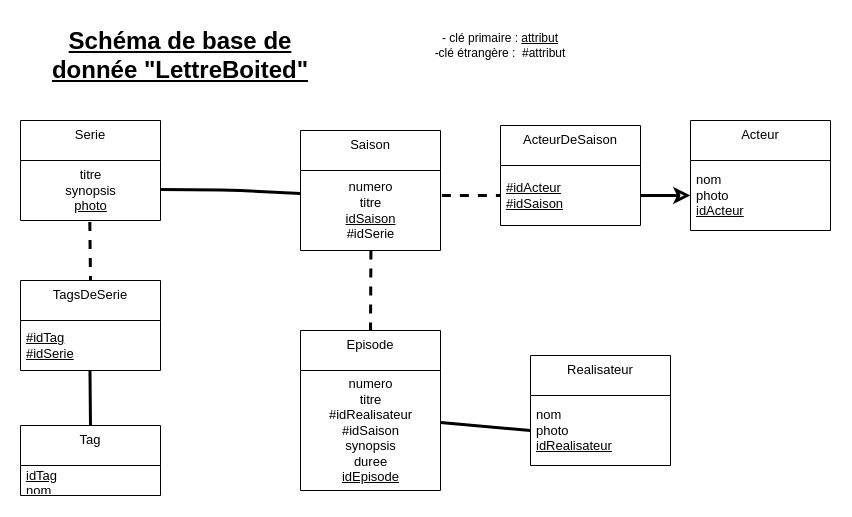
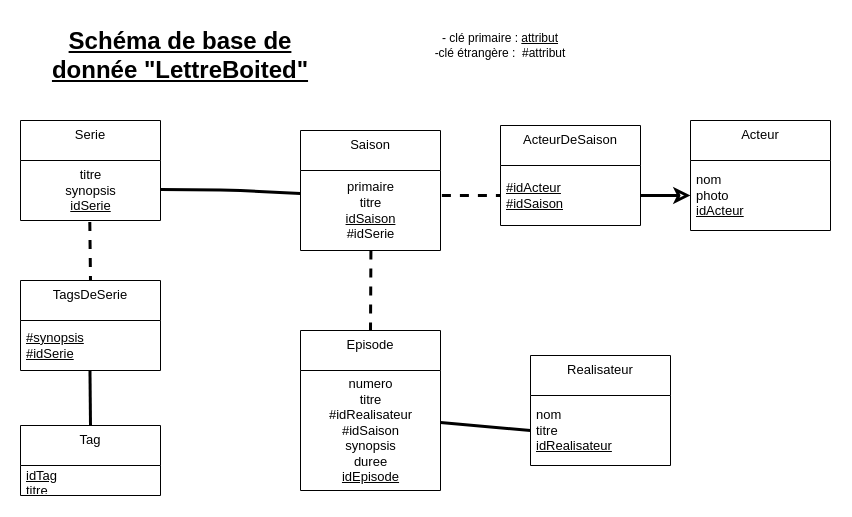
  <mxCell id="0" />
  <mxCell id="1" parent="0" />
  <mxCell id="2" value="Serie" style="swimlane;fontStyle=0;align=center;verticalAlign=top;childLayout=stackLayout;horizontal=1;startSize=40;horizontalStack=0;resizeParent=1;resizeParentMax=0;resizeLast=0;collapsible=0;marginBottom=0;html=1;whiteSpace=wrap;fontSize=13;" parent="1" vertex="1"><mxGeometry x="20" y="120" width="140" height="100" as="geometry" /></mxCell>
- <mxCell id="3" value="titre&lt;div&gt;&lt;font color=&quot;#000000&quot;&gt;synopsis&lt;/font&gt;&lt;/div&gt;&lt;div&gt;&lt;div&gt;&lt;div&gt;&lt;span style=&quot;background-color: transparent;&quot;&gt;&lt;u&gt;photo&lt;/u&gt;&lt;/span&gt;&lt;/div&gt;&lt;/div&gt;&lt;/div&gt;" style="text;html=1;align=center;verticalAlign=middle;resizable=0;points=[];autosize=1;strokeColor=none;fillColor=none;fontSize=13;" parent="2" vertex="1"><mxGeometry y="40" width="140" height="60" as="geometry" /></mxCell>
+ <mxCell id="3" value="titre&lt;div&gt;&lt;font color=&quot;#000000&quot;&gt;synopsis&lt;/font&gt;&lt;/div&gt;&lt;div&gt;&lt;div&gt;&lt;div&gt;&lt;span style=&quot;background-color: transparent;&quot;&gt;&lt;u&gt;idSerie&lt;/u&gt;&lt;/span&gt;&lt;/div&gt;&lt;/div&gt;&lt;/div&gt;" style="text;html=1;align=center;verticalAlign=middle;resizable=0;points=[];autosize=1;strokeColor=none;fillColor=none;fontSize=13;" parent="2" vertex="1"><mxGeometry y="40" width="140" height="60" as="geometry" /></mxCell>
  <mxCell id="4" value="Saison" style="swimlane;fontStyle=0;align=center;verticalAlign=top;childLayout=stackLayout;horizontal=1;startSize=40;horizontalStack=0;resizeParent=1;resizeParentMax=0;resizeLast=0;collapsible=0;marginBottom=0;html=1;whiteSpace=wrap;fontSize=13;" parent="1" vertex="1"><mxGeometry x="300" y="130" width="140" height="120" as="geometry" /></mxCell>
- <mxCell id="5" value="&lt;div&gt;numero&lt;/div&gt;&lt;div&gt;titre&lt;/div&gt;&lt;div&gt;&lt;u&gt;idSaison&lt;/u&gt;&lt;/div&gt;&lt;div&gt;#idSerie&lt;/div&gt;" style="text;html=1;align=center;verticalAlign=middle;resizable=0;points=[];autosize=1;strokeColor=none;fillColor=none;fontSize=13;" parent="4" vertex="1"><mxGeometry y="40" width="140" height="80" as="geometry" /></mxCell>
+ <mxCell id="5" value="&lt;div&gt;primaire&lt;/div&gt;&lt;div&gt;titre&lt;/div&gt;&lt;div&gt;&lt;u&gt;idSaison&lt;/u&gt;&lt;/div&gt;&lt;div&gt;#idSerie&lt;/div&gt;" style="text;html=1;align=center;verticalAlign=middle;resizable=0;points=[];autosize=1;strokeColor=none;fillColor=none;fontSize=13;" parent="4" vertex="1"><mxGeometry y="40" width="140" height="80" as="geometry" /></mxCell>
  <mxCell id="6" value="Episode" style="swimlane;fontStyle=0;align=center;verticalAlign=top;childLayout=stackLayout;horizontal=1;startSize=40;horizontalStack=0;resizeParent=1;resizeParentMax=0;resizeLast=0;collapsible=0;marginBottom=0;html=1;whiteSpace=wrap;fontSize=13;" parent="1" vertex="1"><mxGeometry x="300" y="330" width="140" height="160" as="geometry" /></mxCell>
  <mxCell id="7" value="&lt;div&gt;numero&lt;/div&gt;titre&lt;div&gt;&lt;span style=&quot;background-color: transparent;&quot;&gt;#idRealisateur&lt;/span&gt;&lt;/div&gt;&lt;div&gt;&lt;span style=&quot;background-color: transparent;&quot;&gt;#idSaison&lt;/span&gt;&lt;/div&gt;&lt;div&gt;&lt;span style=&quot;background-color: transparent;&quot;&gt;synopsis&lt;/span&gt;&lt;/div&gt;&lt;div&gt;duree&lt;/div&gt;&lt;div&gt;&lt;u&gt;idEpisode&lt;/u&gt;&lt;/div&gt;" style="text;html=1;align=center;verticalAlign=middle;resizable=0;points=[];autosize=1;strokeColor=none;fillColor=none;fontSize=13;" parent="6" vertex="1"><mxGeometry y="40" width="140" height="120" as="geometry" /></mxCell>
  <mxCell id="8" value="Acteur" style="swimlane;fontStyle=0;align=center;verticalAlign=top;childLayout=stackLayout;horizontal=1;startSize=40;horizontalStack=0;resizeParent=1;resizeParentMax=0;resizeLast=0;collapsible=0;marginBottom=0;html=1;whiteSpace=wrap;fontSize=13;" parent="1" vertex="1"><mxGeometry x="690" y="120" width="140" height="110" as="geometry" /></mxCell>
  <mxCell id="9" value="nom&lt;div&gt;photo&lt;/div&gt;&lt;div&gt;&lt;u style=&quot;background-color: transparent;&quot;&gt;idActeur&lt;/u&gt;&lt;/div&gt;" style="text;html=1;strokeColor=none;fillColor=none;align=left;verticalAlign=middle;spacingLeft=4;spacingRight=4;overflow=hidden;rotatable=0;points=[[0,0.5],[1,0.5]];portConstraint=eastwest;whiteSpace=wrap;fontSize=13;" parent="8" vertex="1"><mxGeometry y="40" width="140" height="70" as="geometry" /></mxCell>
  <mxCell id="10" value="Realisateur" style="swimlane;fontStyle=0;align=center;verticalAlign=top;childLayout=stackLayout;horizontal=1;startSize=40;horizontalStack=0;resizeParent=1;resizeParentMax=0;resizeLast=0;collapsible=0;marginBottom=0;html=1;whiteSpace=wrap;fontSize=13;" parent="1" vertex="1"><mxGeometry x="530" y="355" width="140" height="110" as="geometry" /></mxCell>
- <mxCell id="11" value="nom&lt;div&gt;photo&lt;/div&gt;&lt;div&gt;&lt;u&gt;idRealisateur&lt;/u&gt;&lt;/div&gt;" style="text;html=1;strokeColor=none;fillColor=none;align=left;verticalAlign=middle;spacingLeft=4;spacingRight=4;overflow=hidden;rotatable=0;points=[[0,0.5],[1,0.5]];portConstraint=eastwest;whiteSpace=wrap;fontSize=13;" parent="10" vertex="1"><mxGeometry y="40" width="140" height="70" as="geometry" /></mxCell>
+ <mxCell id="11" value="nom&lt;div&gt;titre&lt;/div&gt;&lt;div&gt;&lt;u&gt;idRealisateur&lt;/u&gt;&lt;/div&gt;" style="text;html=1;strokeColor=none;fillColor=none;align=left;verticalAlign=middle;spacingLeft=4;spacingRight=4;overflow=hidden;rotatable=0;points=[[0,0.5],[1,0.5]];portConstraint=eastwest;whiteSpace=wrap;fontSize=13;" parent="10" vertex="1"><mxGeometry y="40" width="140" height="70" as="geometry" /></mxCell>
  <mxCell id="12" value="Tag" style="swimlane;fontStyle=0;align=center;verticalAlign=top;childLayout=stackLayout;horizontal=1;startSize=40;horizontalStack=0;resizeParent=1;resizeParentMax=0;resizeLast=0;collapsible=0;marginBottom=0;html=1;whiteSpace=wrap;fontSize=13;" parent="1" vertex="1"><mxGeometry x="20" y="425" width="140" height="70" as="geometry" /></mxCell>
- <mxCell id="13" value="&lt;u&gt;idTag&lt;/u&gt;&lt;div&gt;nom&lt;/div&gt;" style="text;html=1;strokeColor=none;fillColor=none;align=left;verticalAlign=middle;spacingLeft=4;spacingRight=4;overflow=hidden;rotatable=0;points=[[0,0.5],[1,0.5]];portConstraint=eastwest;whiteSpace=wrap;fontSize=13;" parent="12" vertex="1"><mxGeometry y="40" width="140" height="30" as="geometry" /></mxCell>
+ <mxCell id="13" value="&lt;u&gt;idTag&lt;/u&gt;&lt;div&gt;titre&lt;/div&gt;" style="text;html=1;strokeColor=none;fillColor=none;align=left;verticalAlign=middle;spacingLeft=4;spacingRight=4;overflow=hidden;rotatable=0;points=[[0,0.5],[1,0.5]];portConstraint=eastwest;whiteSpace=wrap;fontSize=13;" parent="12" vertex="1"><mxGeometry y="40" width="140" height="30" as="geometry" /></mxCell>
  <mxCell id="14" value="TagsDeSerie" style="swimlane;fontStyle=0;align=center;verticalAlign=top;childLayout=stackLayout;horizontal=1;startSize=40;horizontalStack=0;resizeParent=1;resizeParentMax=0;resizeLast=0;collapsible=0;marginBottom=0;html=1;whiteSpace=wrap;fontSize=13;" parent="1" vertex="1"><mxGeometry x="20" y="280" width="140" height="90" as="geometry" /></mxCell>
- <mxCell id="15" value="&lt;u&gt;#idTag&lt;/u&gt;&lt;div&gt;&lt;u&gt;#idSerie&lt;/u&gt;&lt;/div&gt;" style="text;html=1;strokeColor=none;fillColor=none;align=left;verticalAlign=middle;spacingLeft=4;spacingRight=4;overflow=hidden;rotatable=0;points=[[0,0.5],[1,0.5]];portConstraint=eastwest;whiteSpace=wrap;fontSize=13;" parent="14" vertex="1"><mxGeometry y="40" width="140" height="50" as="geometry" /></mxCell>
+ <mxCell id="15" value="&lt;u&gt;#synopsis&lt;/u&gt;&lt;div&gt;&lt;u&gt;#idSerie&lt;/u&gt;&lt;/div&gt;" style="text;html=1;strokeColor=none;fillColor=none;align=left;verticalAlign=middle;spacingLeft=4;spacingRight=4;overflow=hidden;rotatable=0;points=[[0,0.5],[1,0.5]];portConstraint=eastwest;whiteSpace=wrap;fontSize=13;" parent="14" vertex="1"><mxGeometry y="40" width="140" height="50" as="geometry" /></mxCell>
  <mxCell id="16" value="ActeurDeSaison" style="swimlane;fontStyle=0;align=center;verticalAlign=top;childLayout=stackLayout;horizontal=1;startSize=40;horizontalStack=0;resizeParent=1;resizeParentMax=0;resizeLast=0;collapsible=0;marginBottom=0;html=1;whiteSpace=wrap;fontSize=13;" parent="1" vertex="1"><mxGeometry x="500" y="125" width="140" height="100" as="geometry" /></mxCell>
  <mxCell id="17" value="&lt;u&gt;#idActeur&lt;/u&gt;&lt;div&gt;&lt;u&gt;#idSaison&lt;/u&gt;&lt;/div&gt;" style="text;html=1;strokeColor=none;fillColor=none;align=left;verticalAlign=middle;spacingLeft=4;spacingRight=4;overflow=hidden;rotatable=0;points=[[0,0.5],[1,0.5]];portConstraint=eastwest;whiteSpace=wrap;fontSize=13;" parent="16" vertex="1"><mxGeometry y="40" width="140" height="60" as="geometry" /></mxCell>
  <mxCell id="18" value="" style="endArrow=none;startArrow=none;endFill=0;startFill=0;endSize=8;html=1;verticalAlign=bottom;labelBackgroundColor=none;strokeWidth=3;entryX=-0.001;entryY=0.288;entryDx=0;entryDy=0;entryPerimeter=0;fontSize=13;" edge="1" parent="1" target="5"><mxGeometry width="160" relative="1" as="geometry"><mxPoint x="160" y="189" as="sourcePoint" /><mxPoint x="310" y="189.47" as="targetPoint" /><Array as="points"><mxPoint x="230" y="189.47" /></Array></mxGeometry></mxCell>
  <mxCell id="19" value="" style="endArrow=none;startArrow=none;endFill=0;startFill=0;endSize=8;html=1;verticalAlign=bottom;labelBackgroundColor=none;strokeWidth=3;exitX=0.495;exitY=1.025;exitDx=0;exitDy=0;exitPerimeter=0;entryX=0.5;entryY=0;entryDx=0;entryDy=0;fontSize=13;dashed=1;" edge="1" parent="1" source="3" target="14"><mxGeometry width="160" relative="1" as="geometry"><mxPoint x="40" y="260" as="sourcePoint" /><mxPoint x="200" y="260" as="targetPoint" /></mxGeometry></mxCell>
  <mxCell id="20" value="" style="endArrow=none;startArrow=none;endFill=0;startFill=0;endSize=8;html=1;verticalAlign=bottom;labelBackgroundColor=none;strokeWidth=3;exitX=0.495;exitY=1.025;exitDx=0;exitDy=0;exitPerimeter=0;entryX=0.5;entryY=0;entryDx=0;entryDy=0;fontSize=13;" edge="1" parent="1" target="12"><mxGeometry width="160" relative="1" as="geometry"><mxPoint x="89.47" y="370" as="sourcePoint" /><mxPoint x="90.47" y="418" as="targetPoint" /></mxGeometry></mxCell>
  <mxCell id="21" value="" style="endArrow=none;startArrow=none;endFill=0;startFill=0;endSize=8;html=1;verticalAlign=bottom;labelBackgroundColor=none;strokeWidth=3;exitX=0.503;exitY=1;exitDx=0;exitDy=0;exitPerimeter=0;entryX=0.5;entryY=0;entryDx=0;entryDy=0;fontSize=13;dashed=1;" edge="1" parent="1" source="5" target="6"><mxGeometry width="160" relative="1" as="geometry"><mxPoint x="369.47" y="270" as="sourcePoint" /><mxPoint x="370.47" y="318" as="targetPoint" /></mxGeometry></mxCell>
  <mxCell id="22" value="" style="endArrow=none;startArrow=none;endFill=0;startFill=0;endSize=8;html=1;verticalAlign=bottom;labelBackgroundColor=none;strokeWidth=3;exitX=1.01;exitY=0.313;exitDx=0;exitDy=0;exitPerimeter=0;entryX=0;entryY=0.5;entryDx=0;entryDy=0;fontSize=13;dashed=1;" edge="1" parent="1" source="5" target="17"><mxGeometry width="160" relative="1" as="geometry"><mxPoint x="440" y="182" as="sourcePoint" /><mxPoint x="441" y="230" as="targetPoint" /></mxGeometry></mxCell>
  <mxCell id="23" value="" style="endArrow=classic;startArrow=none;endFill=0;startFill=0;endSize=8;html=1;verticalAlign=bottom;labelBackgroundColor=none;strokeWidth=3;exitX=1;exitY=0.5;exitDx=0;exitDy=0;entryX=0;entryY=0.5;entryDx=0;entryDy=0;fontSize=13;" edge="1" parent="1" source="17" target="9"><mxGeometry width="160" relative="1" as="geometry"><mxPoint x="659.47" y="151" as="sourcePoint" /><mxPoint x="660.47" y="199" as="targetPoint" /></mxGeometry></mxCell>
  <mxCell id="24" value="" style="endArrow=none;startArrow=none;endFill=0;startFill=0;endSize=8;html=1;verticalAlign=bottom;labelBackgroundColor=none;strokeWidth=3;entryX=0;entryY=0.5;entryDx=0;entryDy=0;fontSize=13;" edge="1" parent="1" target="11"><mxGeometry width="160" relative="1" as="geometry"><mxPoint x="440" y="422" as="sourcePoint" /><mxPoint x="510" y="380" as="targetPoint" /></mxGeometry></mxCell>
  <mxCell id="25" value="&lt;h1&gt;&lt;u&gt;Schéma de base de donnée &quot;LettreBoited&quot;&lt;/u&gt;&lt;/h1&gt;" style="text;html=1;align=center;verticalAlign=middle;whiteSpace=wrap;rounded=0;" vertex="1" parent="1"><mxGeometry x="50" y="40" width="260" height="30" as="geometry" /></mxCell>
  <mxCell id="26" value="- clé primaire : &lt;u&gt;attribut&lt;/u&gt;&lt;div&gt;-clé étrangère :&amp;nbsp; #attribut&lt;/div&gt;" style="text;html=1;align=center;verticalAlign=middle;whiteSpace=wrap;rounded=0;" vertex="1" parent="1"><mxGeometry x="400" y="20" width="200" height="50" as="geometry" /></mxCell>
